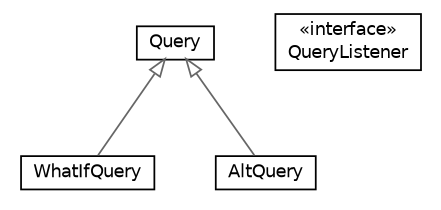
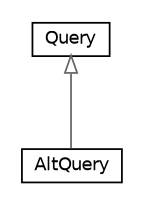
  digraph {
    nodesep=0.25
    ranksep=0.5
    fontname="DejaVu Sans"
    node [fontcolor=black fontname="DejaVu Sans" fontsize=10.0 shape=plaintext]
    edge [arrowtail=empty dir=back fontname="DejaVu Sans" fontsize=10 headport=p labelfontname=arial labelfontsize=10 tailport=p color=gray40]
-   n1 [label=<<table title="context.arch.intelligibility.query.WhatIfQuery" border="0" cellborder="1" cellspacing="0" cellpadding="2" port="p" href="./WhatIfQuery.html"> 		<tr><td><table border="0" cellspacing="0" cellpadding="1"> <tr><td align="center" balign="center"> WhatIfQuery </td></tr> 		</table></td></tr> 		</table>>]
-   n2 [label=<<table title="context.arch.intelligibility.query.QueryListener" border="0" cellborder="1" cellspacing="0" cellpadding="2" port="p" href="./QueryListener.html"> 		<tr><td><table border="0" cellspacing="0" cellpadding="1"> <tr><td align="center" balign="center"> &#171;interface&#187; </td></tr> <tr><td align="center" balign="center"> QueryListener </td></tr> 		</table></td></tr> 		</table>>]
    n3 [label=<<table title="context.arch.intelligibility.query.Query" border="0" cellborder="1" cellspacing="0" cellpadding="2" port="p" href="./Query.html"> 		<tr><td><table border="0" cellspacing="0" cellpadding="1"> <tr><td align="center" balign="center"> Query </td></tr> 		</table></td></tr> 		</table>>]
    n4 [label=<<table title="context.arch.intelligibility.query.AltQuery" border="0" cellborder="1" cellspacing="0" cellpadding="2" port="p" href="./AltQuery.html"> 		<tr><td><table border="0" cellspacing="0" cellpadding="1"> <tr><td align="center" balign="center"> AltQuery </td></tr> 		</table></td></tr> 		</table>>]
-   n3 -> n1
    n3 -> n4
  }
